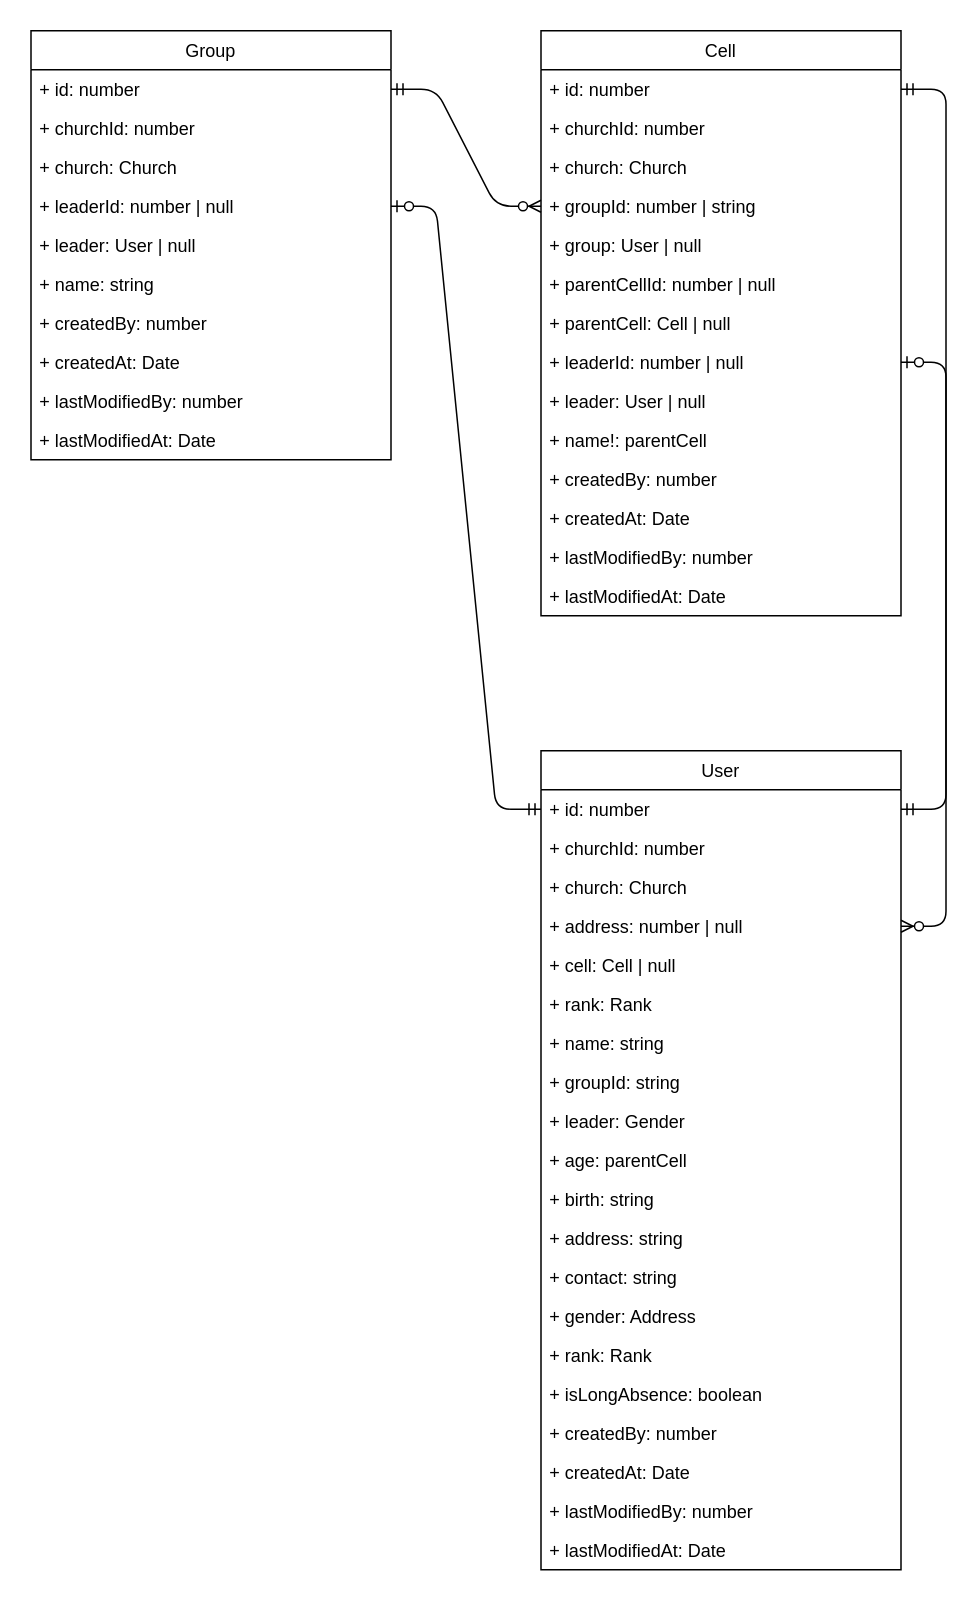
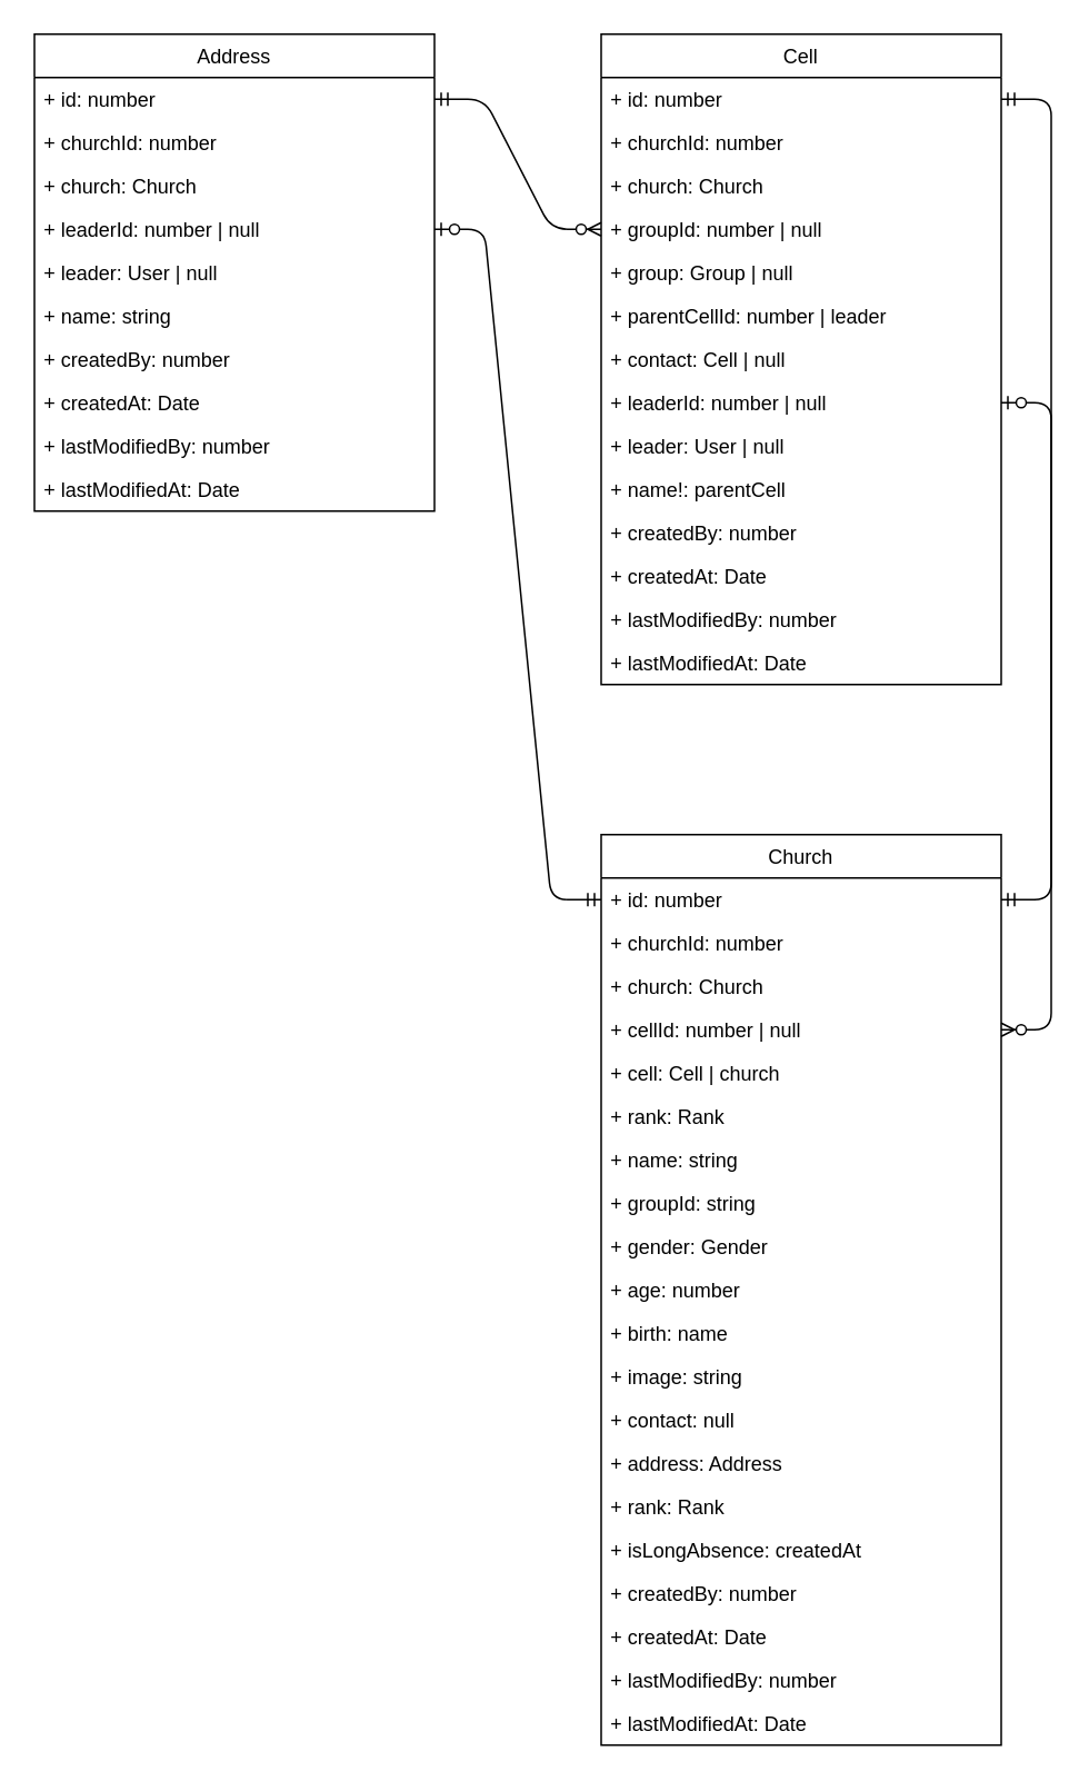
  <mxCell id="0" />
  <mxCell id="1" parent="0" />
- <mxCell id="2" value="Group" style="swimlane;fontStyle=0;childLayout=stackLayout;horizontal=1;startSize=26;fillColor=none;horizontalStack=0;resizeParent=1;resizeParentMax=0;resizeLast=0;collapsible=1;marginBottom=0;" vertex="1" parent="1"><mxGeometry x="20" y="20" width="240" height="286" as="geometry" /></mxCell>
+ <mxCell id="2" value="Address" style="swimlane;fontStyle=0;childLayout=stackLayout;horizontal=1;startSize=26;fillColor=none;horizontalStack=0;resizeParent=1;resizeParentMax=0;resizeLast=0;collapsible=1;marginBottom=0;" vertex="1" parent="1"><mxGeometry x="20" y="20" width="240" height="286" as="geometry" /></mxCell>
  <mxCell id="3" value="+ id: number" style="text;strokeColor=none;fillColor=none;align=left;verticalAlign=top;spacingLeft=4;spacingRight=4;overflow=hidden;rotatable=0;points=[[0,0.5],[1,0.5]];portConstraint=eastwest;" vertex="1" parent="2"><mxGeometry y="26" width="240" height="26" as="geometry" /></mxCell>
  <mxCell id="4" value="+ churchId: number" style="text;strokeColor=none;fillColor=none;align=left;verticalAlign=top;spacingLeft=4;spacingRight=4;overflow=hidden;rotatable=0;points=[[0,0.5],[1,0.5]];portConstraint=eastwest;" vertex="1" parent="2"><mxGeometry y="52" width="240" height="26" as="geometry" /></mxCell>
  <mxCell id="5" value="+ church: Church" style="text;strokeColor=none;fillColor=none;align=left;verticalAlign=top;spacingLeft=4;spacingRight=4;overflow=hidden;rotatable=0;points=[[0,0.5],[1,0.5]];portConstraint=eastwest;" vertex="1" parent="2"><mxGeometry y="78" width="240" height="26" as="geometry" /></mxCell>
  <mxCell id="6" value="+ leaderId: number | null" style="text;strokeColor=none;fillColor=none;align=left;verticalAlign=top;spacingLeft=4;spacingRight=4;overflow=hidden;rotatable=0;points=[[0,0.5],[1,0.5]];portConstraint=eastwest;" vertex="1" parent="2"><mxGeometry y="104" width="240" height="26" as="geometry" /></mxCell>
  <mxCell id="7" value="+ leader: User | null" style="text;strokeColor=none;fillColor=none;align=left;verticalAlign=top;spacingLeft=4;spacingRight=4;overflow=hidden;rotatable=0;points=[[0,0.5],[1,0.5]];portConstraint=eastwest;" vertex="1" parent="2"><mxGeometry y="130" width="240" height="26" as="geometry" /></mxCell>
  <mxCell id="8" value="+ name: string" style="text;strokeColor=none;fillColor=none;align=left;verticalAlign=top;spacingLeft=4;spacingRight=4;overflow=hidden;rotatable=0;points=[[0,0.5],[1,0.5]];portConstraint=eastwest;" vertex="1" parent="2"><mxGeometry y="156" width="240" height="26" as="geometry" /></mxCell>
  <mxCell id="9" value="+ createdBy: number" style="text;strokeColor=none;fillColor=none;align=left;verticalAlign=top;spacingLeft=4;spacingRight=4;overflow=hidden;rotatable=0;points=[[0,0.5],[1,0.5]];portConstraint=eastwest;" vertex="1" parent="2"><mxGeometry y="182" width="240" height="26" as="geometry" /></mxCell>
  <mxCell id="10" value="+ createdAt: Date" style="text;strokeColor=none;fillColor=none;align=left;verticalAlign=top;spacingLeft=4;spacingRight=4;overflow=hidden;rotatable=0;points=[[0,0.5],[1,0.5]];portConstraint=eastwest;" vertex="1" parent="2"><mxGeometry y="208" width="240" height="26" as="geometry" /></mxCell>
  <mxCell id="11" value="+ lastModifiedBy: number" style="text;strokeColor=none;fillColor=none;align=left;verticalAlign=top;spacingLeft=4;spacingRight=4;overflow=hidden;rotatable=0;points=[[0,0.5],[1,0.5]];portConstraint=eastwest;" vertex="1" parent="2"><mxGeometry y="234" width="240" height="26" as="geometry" /></mxCell>
  <mxCell id="12" value="+ lastModifiedAt: Date" style="text;strokeColor=none;fillColor=none;align=left;verticalAlign=top;spacingLeft=4;spacingRight=4;overflow=hidden;rotatable=0;points=[[0,0.5],[1,0.5]];portConstraint=eastwest;" vertex="1" parent="2"><mxGeometry y="260" width="240" height="26" as="geometry" /></mxCell>
  <mxCell id="13" value="Cell" style="swimlane;fontStyle=0;childLayout=stackLayout;horizontal=1;startSize=26;fillColor=none;horizontalStack=0;resizeParent=1;resizeParentMax=0;resizeLast=0;collapsible=1;marginBottom=0;" vertex="1" parent="1"><mxGeometry x="360" y="20" width="240" height="390" as="geometry" /></mxCell>
  <mxCell id="14" value="+ id: number" style="text;strokeColor=none;fillColor=none;align=left;verticalAlign=top;spacingLeft=4;spacingRight=4;overflow=hidden;rotatable=0;points=[[0,0.5],[1,0.5]];portConstraint=eastwest;" vertex="1" parent="13"><mxGeometry y="26" width="240" height="26" as="geometry" /></mxCell>
  <mxCell id="15" value="+ churchId: number" style="text;strokeColor=none;fillColor=none;align=left;verticalAlign=top;spacingLeft=4;spacingRight=4;overflow=hidden;rotatable=0;points=[[0,0.5],[1,0.5]];portConstraint=eastwest;" vertex="1" parent="13"><mxGeometry y="52" width="240" height="26" as="geometry" /></mxCell>
  <mxCell id="16" value="+ church: Church" style="text;strokeColor=none;fillColor=none;align=left;verticalAlign=top;spacingLeft=4;spacingRight=4;overflow=hidden;rotatable=0;points=[[0,0.5],[1,0.5]];portConstraint=eastwest;" vertex="1" parent="13"><mxGeometry y="78" width="240" height="26" as="geometry" /></mxCell>
- <mxCell id="17" value="+ groupId: number | string " style="text;strokeColor=none;fillColor=none;align=left;verticalAlign=top;spacingLeft=4;spacingRight=4;overflow=hidden;rotatable=0;points=[[0,0.5],[1,0.5]];portConstraint=eastwest;" vertex="1" parent="13"><mxGeometry y="104" width="240" height="26" as="geometry" /></mxCell>
- <mxCell id="18" value="+ group: User | null" style="text;strokeColor=none;fillColor=none;align=left;verticalAlign=top;spacingLeft=4;spacingRight=4;overflow=hidden;rotatable=0;points=[[0,0.5],[1,0.5]];portConstraint=eastwest;" vertex="1" parent="13"><mxGeometry y="130" width="240" height="26" as="geometry" /></mxCell>
- <mxCell id="19" value="+ parentCellId: number | null" style="text;strokeColor=none;fillColor=none;align=left;verticalAlign=top;spacingLeft=4;spacingRight=4;overflow=hidden;rotatable=0;points=[[0,0.5],[1,0.5]];portConstraint=eastwest;" vertex="1" parent="13"><mxGeometry y="156" width="240" height="26" as="geometry" /></mxCell>
- <mxCell id="20" value="+ parentCell: Cell | null" style="text;strokeColor=none;fillColor=none;align=left;verticalAlign=top;spacingLeft=4;spacingRight=4;overflow=hidden;rotatable=0;points=[[0,0.5],[1,0.5]];portConstraint=eastwest;" vertex="1" parent="13"><mxGeometry y="182" width="240" height="26" as="geometry" /></mxCell>
+ <mxCell id="17" value="+ groupId: number | null " style="text;strokeColor=none;fillColor=none;align=left;verticalAlign=top;spacingLeft=4;spacingRight=4;overflow=hidden;rotatable=0;points=[[0,0.5],[1,0.5]];portConstraint=eastwest;" vertex="1" parent="13"><mxGeometry y="104" width="240" height="26" as="geometry" /></mxCell>
+ <mxCell id="18" value="+ group: Group | null" style="text;strokeColor=none;fillColor=none;align=left;verticalAlign=top;spacingLeft=4;spacingRight=4;overflow=hidden;rotatable=0;points=[[0,0.5],[1,0.5]];portConstraint=eastwest;" vertex="1" parent="13"><mxGeometry y="130" width="240" height="26" as="geometry" /></mxCell>
+ <mxCell id="19" value="+ parentCellId: number | leader" style="text;strokeColor=none;fillColor=none;align=left;verticalAlign=top;spacingLeft=4;spacingRight=4;overflow=hidden;rotatable=0;points=[[0,0.5],[1,0.5]];portConstraint=eastwest;" vertex="1" parent="13"><mxGeometry y="156" width="240" height="26" as="geometry" /></mxCell>
+ <mxCell id="20" value="+ contact: Cell | null" style="text;strokeColor=none;fillColor=none;align=left;verticalAlign=top;spacingLeft=4;spacingRight=4;overflow=hidden;rotatable=0;points=[[0,0.5],[1,0.5]];portConstraint=eastwest;" vertex="1" parent="13"><mxGeometry y="182" width="240" height="26" as="geometry" /></mxCell>
  <mxCell id="21" value="+ leaderId: number | null" style="text;strokeColor=none;fillColor=none;align=left;verticalAlign=top;spacingLeft=4;spacingRight=4;overflow=hidden;rotatable=0;points=[[0,0.5],[1,0.5]];portConstraint=eastwest;" vertex="1" parent="13"><mxGeometry y="208" width="240" height="26" as="geometry" /></mxCell>
  <mxCell id="22" value="+ leader: User | null" style="text;strokeColor=none;fillColor=none;align=left;verticalAlign=top;spacingLeft=4;spacingRight=4;overflow=hidden;rotatable=0;points=[[0,0.5],[1,0.5]];portConstraint=eastwest;" vertex="1" parent="13"><mxGeometry y="234" width="240" height="26" as="geometry" /></mxCell>
  <mxCell id="23" value="+ name!: parentCell" style="text;strokeColor=none;fillColor=none;align=left;verticalAlign=top;spacingLeft=4;spacingRight=4;overflow=hidden;rotatable=0;points=[[0,0.5],[1,0.5]];portConstraint=eastwest;" vertex="1" parent="13"><mxGeometry y="260" width="240" height="26" as="geometry" /></mxCell>
  <mxCell id="24" value="+ createdBy: number" style="text;strokeColor=none;fillColor=none;align=left;verticalAlign=top;spacingLeft=4;spacingRight=4;overflow=hidden;rotatable=0;points=[[0,0.5],[1,0.5]];portConstraint=eastwest;" vertex="1" parent="13"><mxGeometry y="286" width="240" height="26" as="geometry" /></mxCell>
  <mxCell id="25" value="+ createdAt: Date" style="text;strokeColor=none;fillColor=none;align=left;verticalAlign=top;spacingLeft=4;spacingRight=4;overflow=hidden;rotatable=0;points=[[0,0.5],[1,0.5]];portConstraint=eastwest;" vertex="1" parent="13"><mxGeometry y="312" width="240" height="26" as="geometry" /></mxCell>
  <mxCell id="26" value="+ lastModifiedBy: number" style="text;strokeColor=none;fillColor=none;align=left;verticalAlign=top;spacingLeft=4;spacingRight=4;overflow=hidden;rotatable=0;points=[[0,0.5],[1,0.5]];portConstraint=eastwest;" vertex="1" parent="13"><mxGeometry y="338" width="240" height="26" as="geometry" /></mxCell>
  <mxCell id="27" value="+ lastModifiedAt: Date" style="text;strokeColor=none;fillColor=none;align=left;verticalAlign=top;spacingLeft=4;spacingRight=4;overflow=hidden;rotatable=0;points=[[0,0.5],[1,0.5]];portConstraint=eastwest;" vertex="1" parent="13"><mxGeometry y="364" width="240" height="26" as="geometry" /></mxCell>
  <mxCell id="28" value="" style="edgeStyle=entityRelationEdgeStyle;fontSize=12;html=1;endArrow=ERzeroToMany;startArrow=ERmandOne;exitX=1;exitY=0.5;exitDx=0;exitDy=0;entryX=0;entryY=0.5;entryDx=0;entryDy=0;" edge="1" parent="1" source="3" target="17"><mxGeometry width="100" height="100" relative="1" as="geometry"><mxPoint x="180" y="190" as="sourcePoint" /><mxPoint x="280" y="90" as="targetPoint" /></mxGeometry></mxCell>
- <mxCell id="29" value="User" style="swimlane;fontStyle=0;childLayout=stackLayout;horizontal=1;startSize=26;fillColor=none;horizontalStack=0;resizeParent=1;resizeParentMax=0;resizeLast=0;collapsible=1;marginBottom=0;" vertex="1" parent="1"><mxGeometry x="360" y="500" width="240" height="546" as="geometry" /></mxCell>
+ <mxCell id="29" value="Church" style="swimlane;fontStyle=0;childLayout=stackLayout;horizontal=1;startSize=26;fillColor=none;horizontalStack=0;resizeParent=1;resizeParentMax=0;resizeLast=0;collapsible=1;marginBottom=0;" vertex="1" parent="1"><mxGeometry x="360" y="500" width="240" height="546" as="geometry" /></mxCell>
  <mxCell id="30" value="+ id: number" style="text;strokeColor=none;fillColor=none;align=left;verticalAlign=top;spacingLeft=4;spacingRight=4;overflow=hidden;rotatable=0;points=[[0,0.5],[1,0.5]];portConstraint=eastwest;" vertex="1" parent="29"><mxGeometry y="26" width="240" height="26" as="geometry" /></mxCell>
  <mxCell id="31" value="+ churchId: number" style="text;strokeColor=none;fillColor=none;align=left;verticalAlign=top;spacingLeft=4;spacingRight=4;overflow=hidden;rotatable=0;points=[[0,0.5],[1,0.5]];portConstraint=eastwest;" vertex="1" parent="29"><mxGeometry y="52" width="240" height="26" as="geometry" /></mxCell>
  <mxCell id="32" value="+ church: Church" style="text;strokeColor=none;fillColor=none;align=left;verticalAlign=top;spacingLeft=4;spacingRight=4;overflow=hidden;rotatable=0;points=[[0,0.5],[1,0.5]];portConstraint=eastwest;" vertex="1" parent="29"><mxGeometry y="78" width="240" height="26" as="geometry" /></mxCell>
- <mxCell id="33" value="+ address: number | null" style="text;strokeColor=none;fillColor=none;align=left;verticalAlign=top;spacingLeft=4;spacingRight=4;overflow=hidden;rotatable=0;points=[[0,0.5],[1,0.5]];portConstraint=eastwest;" vertex="1" parent="29"><mxGeometry y="104" width="240" height="26" as="geometry" /></mxCell>
- <mxCell id="34" value="+ cell: Cell | null" style="text;strokeColor=none;fillColor=none;align=left;verticalAlign=top;spacingLeft=4;spacingRight=4;overflow=hidden;rotatable=0;points=[[0,0.5],[1,0.5]];portConstraint=eastwest;" vertex="1" parent="29"><mxGeometry y="130" width="240" height="26" as="geometry" /></mxCell>
+ <mxCell id="33" value="+ cellId: number | null" style="text;strokeColor=none;fillColor=none;align=left;verticalAlign=top;spacingLeft=4;spacingRight=4;overflow=hidden;rotatable=0;points=[[0,0.5],[1,0.5]];portConstraint=eastwest;" vertex="1" parent="29"><mxGeometry y="104" width="240" height="26" as="geometry" /></mxCell>
+ <mxCell id="34" value="+ cell: Cell | church" style="text;strokeColor=none;fillColor=none;align=left;verticalAlign=top;spacingLeft=4;spacingRight=4;overflow=hidden;rotatable=0;points=[[0,0.5],[1,0.5]];portConstraint=eastwest;" vertex="1" parent="29"><mxGeometry y="130" width="240" height="26" as="geometry" /></mxCell>
  <mxCell id="35" value="+ rank: Rank" style="text;strokeColor=none;fillColor=none;align=left;verticalAlign=top;spacingLeft=4;spacingRight=4;overflow=hidden;rotatable=0;points=[[0,0.5],[1,0.5]];portConstraint=eastwest;" vertex="1" parent="29"><mxGeometry y="156" width="240" height="26" as="geometry" /></mxCell>
  <mxCell id="36" value="+ name: string" style="text;strokeColor=none;fillColor=none;align=left;verticalAlign=top;spacingLeft=4;spacingRight=4;overflow=hidden;rotatable=0;points=[[0,0.5],[1,0.5]];portConstraint=eastwest;" vertex="1" parent="29"><mxGeometry y="182" width="240" height="26" as="geometry" /></mxCell>
  <mxCell id="37" value="+ groupId: string" style="text;strokeColor=none;fillColor=none;align=left;verticalAlign=top;spacingLeft=4;spacingRight=4;overflow=hidden;rotatable=0;points=[[0,0.5],[1,0.5]];portConstraint=eastwest;" vertex="1" parent="29"><mxGeometry y="208" width="240" height="26" as="geometry" /></mxCell>
- <mxCell id="38" value="+ leader: Gender" style="text;strokeColor=none;fillColor=none;align=left;verticalAlign=top;spacingLeft=4;spacingRight=4;overflow=hidden;rotatable=0;points=[[0,0.5],[1,0.5]];portConstraint=eastwest;" vertex="1" parent="29"><mxGeometry y="234" width="240" height="26" as="geometry" /></mxCell>
- <mxCell id="39" value="+ age: parentCell" style="text;strokeColor=none;fillColor=none;align=left;verticalAlign=top;spacingLeft=4;spacingRight=4;overflow=hidden;rotatable=0;points=[[0,0.5],[1,0.5]];portConstraint=eastwest;" vertex="1" parent="29"><mxGeometry y="260" width="240" height="26" as="geometry" /></mxCell>
- <mxCell id="40" value="+ birth: string" style="text;strokeColor=none;fillColor=none;align=left;verticalAlign=top;spacingLeft=4;spacingRight=4;overflow=hidden;rotatable=0;points=[[0,0.5],[1,0.5]];portConstraint=eastwest;" vertex="1" parent="29"><mxGeometry y="286" width="240" height="26" as="geometry" /></mxCell>
- <mxCell id="41" value="+ address: string" style="text;strokeColor=none;fillColor=none;align=left;verticalAlign=top;spacingLeft=4;spacingRight=4;overflow=hidden;rotatable=0;points=[[0,0.5],[1,0.5]];portConstraint=eastwest;" vertex="1" parent="29"><mxGeometry y="312" width="240" height="26" as="geometry" /></mxCell>
- <mxCell id="42" value="+ contact: string" style="text;strokeColor=none;fillColor=none;align=left;verticalAlign=top;spacingLeft=4;spacingRight=4;overflow=hidden;rotatable=0;points=[[0,0.5],[1,0.5]];portConstraint=eastwest;" vertex="1" parent="29"><mxGeometry y="338" width="240" height="26" as="geometry" /></mxCell>
- <mxCell id="43" value="+ gender: Address" style="text;strokeColor=none;fillColor=none;align=left;verticalAlign=top;spacingLeft=4;spacingRight=4;overflow=hidden;rotatable=0;points=[[0,0.5],[1,0.5]];portConstraint=eastwest;" vertex="1" parent="29"><mxGeometry y="364" width="240" height="26" as="geometry" /></mxCell>
+ <mxCell id="38" value="+ gender: Gender" style="text;strokeColor=none;fillColor=none;align=left;verticalAlign=top;spacingLeft=4;spacingRight=4;overflow=hidden;rotatable=0;points=[[0,0.5],[1,0.5]];portConstraint=eastwest;" vertex="1" parent="29"><mxGeometry y="234" width="240" height="26" as="geometry" /></mxCell>
+ <mxCell id="39" value="+ age: number" style="text;strokeColor=none;fillColor=none;align=left;verticalAlign=top;spacingLeft=4;spacingRight=4;overflow=hidden;rotatable=0;points=[[0,0.5],[1,0.5]];portConstraint=eastwest;" vertex="1" parent="29"><mxGeometry y="260" width="240" height="26" as="geometry" /></mxCell>
+ <mxCell id="40" value="+ birth: name" style="text;strokeColor=none;fillColor=none;align=left;verticalAlign=top;spacingLeft=4;spacingRight=4;overflow=hidden;rotatable=0;points=[[0,0.5],[1,0.5]];portConstraint=eastwest;" vertex="1" parent="29"><mxGeometry y="286" width="240" height="26" as="geometry" /></mxCell>
+ <mxCell id="41" value="+ image: string" style="text;strokeColor=none;fillColor=none;align=left;verticalAlign=top;spacingLeft=4;spacingRight=4;overflow=hidden;rotatable=0;points=[[0,0.5],[1,0.5]];portConstraint=eastwest;" vertex="1" parent="29"><mxGeometry y="312" width="240" height="26" as="geometry" /></mxCell>
+ <mxCell id="42" value="+ contact: null" style="text;strokeColor=none;fillColor=none;align=left;verticalAlign=top;spacingLeft=4;spacingRight=4;overflow=hidden;rotatable=0;points=[[0,0.5],[1,0.5]];portConstraint=eastwest;" vertex="1" parent="29"><mxGeometry y="338" width="240" height="26" as="geometry" /></mxCell>
+ <mxCell id="43" value="+ address: Address" style="text;strokeColor=none;fillColor=none;align=left;verticalAlign=top;spacingLeft=4;spacingRight=4;overflow=hidden;rotatable=0;points=[[0,0.5],[1,0.5]];portConstraint=eastwest;" vertex="1" parent="29"><mxGeometry y="364" width="240" height="26" as="geometry" /></mxCell>
  <mxCell id="44" value="+ rank: Rank" style="text;strokeColor=none;fillColor=none;align=left;verticalAlign=top;spacingLeft=4;spacingRight=4;overflow=hidden;rotatable=0;points=[[0,0.5],[1,0.5]];portConstraint=eastwest;" vertex="1" parent="29"><mxGeometry y="390" width="240" height="26" as="geometry" /></mxCell>
- <mxCell id="45" value="+ isLongAbsence: boolean" style="text;strokeColor=none;fillColor=none;align=left;verticalAlign=top;spacingLeft=4;spacingRight=4;overflow=hidden;rotatable=0;points=[[0,0.5],[1,0.5]];portConstraint=eastwest;" vertex="1" parent="29"><mxGeometry y="416" width="240" height="26" as="geometry" /></mxCell>
+ <mxCell id="45" value="+ isLongAbsence: createdAt" style="text;strokeColor=none;fillColor=none;align=left;verticalAlign=top;spacingLeft=4;spacingRight=4;overflow=hidden;rotatable=0;points=[[0,0.5],[1,0.5]];portConstraint=eastwest;" vertex="1" parent="29"><mxGeometry y="416" width="240" height="26" as="geometry" /></mxCell>
  <mxCell id="46" value="+ createdBy: number" style="text;strokeColor=none;fillColor=none;align=left;verticalAlign=top;spacingLeft=4;spacingRight=4;overflow=hidden;rotatable=0;points=[[0,0.5],[1,0.5]];portConstraint=eastwest;" vertex="1" parent="29"><mxGeometry y="442" width="240" height="26" as="geometry" /></mxCell>
  <mxCell id="47" value="+ createdAt: Date" style="text;strokeColor=none;fillColor=none;align=left;verticalAlign=top;spacingLeft=4;spacingRight=4;overflow=hidden;rotatable=0;points=[[0,0.5],[1,0.5]];portConstraint=eastwest;" vertex="1" parent="29"><mxGeometry y="468" width="240" height="26" as="geometry" /></mxCell>
  <mxCell id="48" value="+ lastModifiedBy: number" style="text;strokeColor=none;fillColor=none;align=left;verticalAlign=top;spacingLeft=4;spacingRight=4;overflow=hidden;rotatable=0;points=[[0,0.5],[1,0.5]];portConstraint=eastwest;" vertex="1" parent="29"><mxGeometry y="494" width="240" height="26" as="geometry" /></mxCell>
  <mxCell id="49" value="+ lastModifiedAt: Date" style="text;strokeColor=none;fillColor=none;align=left;verticalAlign=top;spacingLeft=4;spacingRight=4;overflow=hidden;rotatable=0;points=[[0,0.5],[1,0.5]];portConstraint=eastwest;" vertex="1" parent="29"><mxGeometry y="520" width="240" height="26" as="geometry" /></mxCell>
  <mxCell id="50" value="" style="edgeStyle=entityRelationEdgeStyle;fontSize=12;html=1;endArrow=ERzeroToOne;startArrow=ERmandOne;exitX=0;exitY=0.5;exitDx=0;exitDy=0;entryX=1;entryY=0.5;entryDx=0;entryDy=0;" edge="1" parent="1" source="30" target="6"><mxGeometry width="100" height="100" relative="1" as="geometry"><mxPoint x="790" y="440" as="sourcePoint" /><mxPoint x="890" y="340" as="targetPoint" /></mxGeometry></mxCell>
  <mxCell id="51" value="" style="edgeStyle=entityRelationEdgeStyle;fontSize=12;html=1;endArrow=ERzeroToOne;startArrow=ERmandOne;exitX=1;exitY=0.5;exitDx=0;exitDy=0;entryX=1;entryY=0.5;entryDx=0;entryDy=0;" edge="1" parent="1" source="30" target="21"><mxGeometry width="100" height="100" relative="1" as="geometry"><mxPoint x="790" y="440" as="sourcePoint" /><mxPoint x="890" y="340" as="targetPoint" /></mxGeometry></mxCell>
  <mxCell id="52" value="" style="edgeStyle=entityRelationEdgeStyle;fontSize=12;html=1;endArrow=ERzeroToMany;startArrow=ERmandOne;entryX=1;entryY=0.5;entryDx=0;entryDy=0;exitX=1;exitY=0.5;exitDx=0;exitDy=0;rounded=1;" edge="1" parent="1" source="14" target="33"><mxGeometry width="100" height="100" relative="1" as="geometry"><mxPoint x="710" y="50" as="sourcePoint" /><mxPoint x="890" y="340" as="targetPoint" /></mxGeometry></mxCell>
